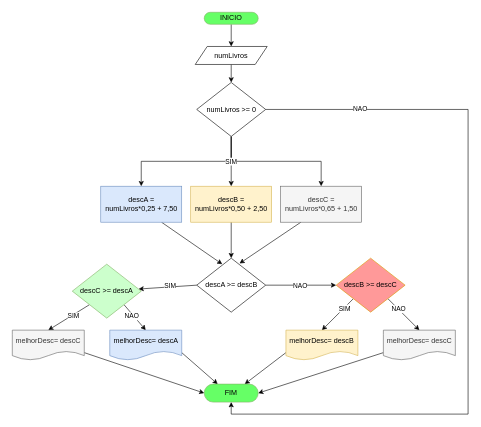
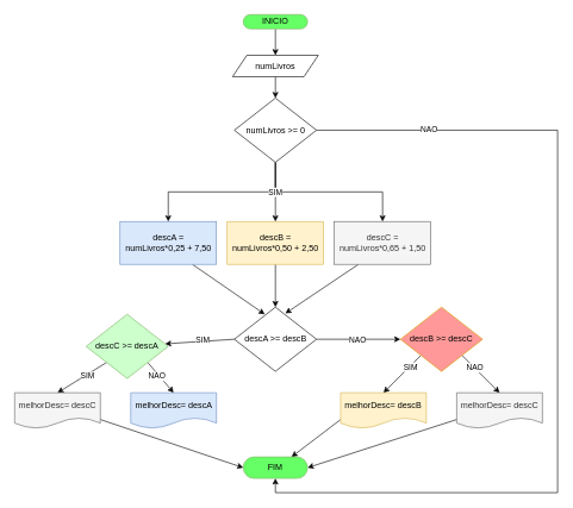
  <mxCell id="0" />
  <mxCell id="1" parent="0" />
  <mxCell id="2" style="edgeStyle=orthogonalEdgeStyle;rounded=0;orthogonalLoop=1;jettySize=auto;html=1;exitX=0.5;exitY=1;exitDx=0;exitDy=0;entryX=0.5;entryY=0;entryDx=0;entryDy=0;" edge="1" parent="1" source="3" target="5"><mxGeometry relative="1" as="geometry" /></mxCell>
  <mxCell id="3" value="INICIO" style="rounded=1;whiteSpace=wrap;html=1;arcSize=50;strokeColor=#82b366;fillColor=#66FF66;" vertex="1" parent="1"><mxGeometry x="340" y="20" width="90" height="20" as="geometry" /></mxCell>
  <mxCell id="4" style="edgeStyle=none;rounded=0;orthogonalLoop=1;jettySize=auto;html=1;exitX=0.5;exitY=1;exitDx=0;exitDy=0;entryX=0.5;entryY=0;entryDx=0;entryDy=0;" edge="1" parent="1" source="5" target="41"><mxGeometry relative="1" as="geometry" /></mxCell>
  <mxCell id="5" value="numLivros" style="shape=parallelogram;perimeter=parallelogramPerimeter;whiteSpace=wrap;html=1;fixedSize=1;" vertex="1" parent="1"><mxGeometry x="325" y="77" width="120" height="30" as="geometry" /></mxCell>
  <mxCell id="6" style="edgeStyle=none;rounded=0;orthogonalLoop=1;jettySize=auto;html=1;exitX=0.5;exitY=1;exitDx=0;exitDy=0;entryX=0.5;entryY=0;entryDx=0;entryDy=0;" edge="1" parent="1" source="7" target="16"><mxGeometry relative="1" as="geometry" /></mxCell>
  <mxCell id="7" value="descB = &lt;br&gt;numLivros*0,50 + 2,50" style="rounded=0;whiteSpace=wrap;html=1;fillColor=#fff2cc;strokeColor=#d6b656;" vertex="1" parent="1"><mxGeometry x="317.5" y="310" width="135" height="60" as="geometry" /></mxCell>
  <mxCell id="8" style="edgeStyle=none;rounded=0;orthogonalLoop=1;jettySize=auto;html=1;exitX=0.75;exitY=1;exitDx=0;exitDy=0;entryX=0.37;entryY=0.111;entryDx=0;entryDy=0;entryPerimeter=0;" edge="1" parent="1" source="9" target="16"><mxGeometry relative="1" as="geometry" /></mxCell>
  <mxCell id="9" value="descA = &lt;br&gt;numLivros*0,25 + 7,50" style="rounded=0;whiteSpace=wrap;html=1;fillColor=#dae8fc;strokeColor=#6c8ebf;" vertex="1" parent="1"><mxGeometry x="167.5" y="310" width="135" height="60" as="geometry" /></mxCell>
  <mxCell id="10" style="edgeStyle=none;rounded=0;orthogonalLoop=1;jettySize=auto;html=1;exitX=0.25;exitY=1;exitDx=0;exitDy=0;entryX=0.621;entryY=0.098;entryDx=0;entryDy=0;entryPerimeter=0;" edge="1" parent="1" source="11" target="16"><mxGeometry relative="1" as="geometry"><Array as="points" /></mxGeometry></mxCell>
  <mxCell id="11" value="descC = &lt;br&gt;numLivros*0,65 + 1,50" style="rounded=0;whiteSpace=wrap;html=1;fillColor=#f5f5f5;strokeColor=#666666;fontColor=#333333;" vertex="1" parent="1"><mxGeometry x="467.5" y="310" width="135" height="60" as="geometry" /></mxCell>
  <mxCell id="12" style="edgeStyle=none;rounded=0;orthogonalLoop=1;jettySize=auto;html=1;exitX=0;exitY=0.5;exitDx=0;exitDy=0;" edge="1" parent="1" source="16" target="21"><mxGeometry relative="1" as="geometry" /></mxCell>
  <mxCell id="13" value="SIM" style="edgeLabel;html=1;align=center;verticalAlign=middle;resizable=0;points=[];" vertex="1" connectable="0" parent="12"><mxGeometry x="-0.411" relative="1" as="geometry"><mxPoint x="-15.83" as="offset" /></mxGeometry></mxCell>
  <mxCell id="14" style="edgeStyle=none;rounded=0;orthogonalLoop=1;jettySize=auto;html=1;exitX=1;exitY=0.5;exitDx=0;exitDy=0;entryX=0;entryY=0.5;entryDx=0;entryDy=0;" edge="1" parent="1" source="16" target="30"><mxGeometry relative="1" as="geometry" /></mxCell>
  <mxCell id="15" value="NAO" style="edgeLabel;html=1;align=center;verticalAlign=middle;resizable=0;points=[];" vertex="1" connectable="0" parent="14"><mxGeometry x="0.433" y="-1" relative="1" as="geometry"><mxPoint x="-26.67" y="-1" as="offset" /></mxGeometry></mxCell>
  <mxCell id="16" value="descA &amp;gt;= descB" style="rhombus;whiteSpace=wrap;html=1;" vertex="1" parent="1"><mxGeometry x="327.5" y="430" width="115" height="90" as="geometry" /></mxCell>
  <mxCell id="17" style="edgeStyle=none;rounded=0;orthogonalLoop=1;jettySize=auto;html=1;exitX=0;exitY=1;exitDx=0;exitDy=0;entryX=0.5;entryY=0;entryDx=0;entryDy=0;" edge="1" parent="1" source="21" target="23"><mxGeometry relative="1" as="geometry" /></mxCell>
  <mxCell id="18" value="SIM" style="edgeLabel;html=1;align=center;verticalAlign=middle;resizable=0;points=[];" vertex="1" connectable="0" parent="17"><mxGeometry x="-0.45" y="-1" relative="1" as="geometry"><mxPoint x="-8.15" y="8.66" as="offset" /></mxGeometry></mxCell>
  <mxCell id="19" style="edgeStyle=none;rounded=0;orthogonalLoop=1;jettySize=auto;html=1;exitX=1;exitY=1;exitDx=0;exitDy=0;entryX=0.5;entryY=0;entryDx=0;entryDy=0;" edge="1" parent="1" source="21" target="25"><mxGeometry relative="1" as="geometry" /></mxCell>
  <mxCell id="20" value="NAO" style="edgeLabel;html=1;align=center;verticalAlign=middle;resizable=0;points=[];" vertex="1" connectable="0" parent="19"><mxGeometry x="-0.327" relative="1" as="geometry"><mxPoint y="4.61" as="offset" /></mxGeometry></mxCell>
  <mxCell id="21" value="descC &amp;gt;= descA" style="rhombus;whiteSpace=wrap;html=1;strokeColor=#82b366;fillColor=#CCFFCC;" vertex="1" parent="1"><mxGeometry x="120" y="440" width="115" height="90" as="geometry" /></mxCell>
  <mxCell id="22" style="edgeStyle=none;rounded=0;orthogonalLoop=1;jettySize=auto;html=1;exitX=1;exitY=0.75;exitDx=0;exitDy=0;entryX=0;entryY=0.5;entryDx=0;entryDy=0;" edge="1" parent="1" source="23" target="35"><mxGeometry relative="1" as="geometry" /></mxCell>
  <mxCell id="23" value="melhorDesc= descC" style="shape=document;whiteSpace=wrap;html=1;boundedLbl=1;fillColor=#f5f5f5;strokeColor=#666666;fontColor=#333333;" vertex="1" parent="1"><mxGeometry x="20" y="550" width="120" height="50" as="geometry" /></mxCell>
- <mxCell id="24" style="edgeStyle=none;rounded=0;orthogonalLoop=1;jettySize=auto;html=1;exitX=1;exitY=0.75;exitDx=0;exitDy=0;entryX=0.25;entryY=0;entryDx=0;entryDy=0;" edge="1" parent="1" source="25" target="35"><mxGeometry relative="1" as="geometry" /></mxCell>
  <mxCell id="25" value="melhorDesc= descA" style="shape=document;whiteSpace=wrap;html=1;boundedLbl=1;fillColor=#dae8fc;strokeColor=#6c8ebf;" vertex="1" parent="1"><mxGeometry x="182.5" y="550" width="120" height="50" as="geometry" /></mxCell>
  <mxCell id="26" style="edgeStyle=none;rounded=0;orthogonalLoop=1;jettySize=auto;html=1;exitX=0;exitY=1;exitDx=0;exitDy=0;entryX=0.5;entryY=0;entryDx=0;entryDy=0;" edge="1" parent="1" source="30" target="32"><mxGeometry relative="1" as="geometry" /></mxCell>
  <mxCell id="27" value="SIM" style="edgeLabel;html=1;align=center;verticalAlign=middle;resizable=0;points=[];" vertex="1" connectable="0" parent="26"><mxGeometry x="-0.414" y="1" relative="1" as="geometry"><mxPoint as="offset" /></mxGeometry></mxCell>
  <mxCell id="28" style="edgeStyle=none;rounded=0;orthogonalLoop=1;jettySize=auto;html=1;exitX=1;exitY=1;exitDx=0;exitDy=0;entryX=0.5;entryY=0;entryDx=0;entryDy=0;" edge="1" parent="1" source="30" target="34"><mxGeometry relative="1" as="geometry" /></mxCell>
  <mxCell id="29" value="NAO" style="edgeLabel;html=1;align=center;verticalAlign=middle;resizable=0;points=[];" vertex="1" connectable="0" parent="28"><mxGeometry x="-0.351" relative="1" as="geometry"><mxPoint as="offset" /></mxGeometry></mxCell>
  <mxCell id="30" value="descB &amp;gt;= descC" style="rhombus;whiteSpace=wrap;html=1;strokeColor=#d79b00;fillColor=#FF9999;" vertex="1" parent="1"><mxGeometry x="560" y="430" width="115" height="90" as="geometry" /></mxCell>
  <mxCell id="31" style="edgeStyle=none;rounded=0;orthogonalLoop=1;jettySize=auto;html=1;exitX=0;exitY=0.75;exitDx=0;exitDy=0;entryX=0.75;entryY=0;entryDx=0;entryDy=0;" edge="1" parent="1" source="32" target="35"><mxGeometry relative="1" as="geometry" /></mxCell>
  <mxCell id="32" value="melhorDesc= descB" style="shape=document;whiteSpace=wrap;html=1;boundedLbl=1;fillColor=#fff2cc;strokeColor=#d6b656;" vertex="1" parent="1"><mxGeometry x="476.25" y="550" width="120" height="50" as="geometry" /></mxCell>
  <mxCell id="33" style="edgeStyle=none;rounded=0;orthogonalLoop=1;jettySize=auto;html=1;exitX=0;exitY=0.75;exitDx=0;exitDy=0;entryX=1;entryY=0.5;entryDx=0;entryDy=0;" edge="1" parent="1" source="34" target="35"><mxGeometry relative="1" as="geometry" /></mxCell>
  <mxCell id="34" value="melhorDesc= descC" style="shape=document;whiteSpace=wrap;html=1;boundedLbl=1;fillColor=#f5f5f5;strokeColor=#666666;fontColor=#333333;" vertex="1" parent="1"><mxGeometry x="638.75" y="550" width="120" height="50" as="geometry" /></mxCell>
  <mxCell id="35" value="FIM" style="rounded=1;whiteSpace=wrap;html=1;arcSize=50;strokeColor=#82b366;fillColor=#66FF66;" vertex="1" parent="1"><mxGeometry x="340" y="640" width="90" height="30" as="geometry" /></mxCell>
  <mxCell id="36" style="edgeStyle=orthogonalEdgeStyle;rounded=0;orthogonalLoop=1;jettySize=auto;html=1;exitX=0.5;exitY=1;exitDx=0;exitDy=0;entryX=0.5;entryY=0;entryDx=0;entryDy=0;" edge="1" parent="1" source="41" target="9"><mxGeometry relative="1" as="geometry" /></mxCell>
  <mxCell id="37" style="edgeStyle=orthogonalEdgeStyle;rounded=0;orthogonalLoop=1;jettySize=auto;html=1;exitX=0.5;exitY=1;exitDx=0;exitDy=0;" edge="1" parent="1" source="41" target="11"><mxGeometry relative="1" as="geometry" /></mxCell>
  <mxCell id="38" value="SIM" style="edgeStyle=orthogonalEdgeStyle;rounded=0;orthogonalLoop=1;jettySize=auto;html=1;exitX=0.5;exitY=1;exitDx=0;exitDy=0;" edge="1" parent="1" source="41" target="7"><mxGeometry relative="1" as="geometry" /></mxCell>
  <mxCell id="39" style="edgeStyle=orthogonalEdgeStyle;rounded=0;orthogonalLoop=1;jettySize=auto;html=1;exitX=1;exitY=0.5;exitDx=0;exitDy=0;entryX=0.5;entryY=1;entryDx=0;entryDy=0;" edge="1" parent="1" source="41" target="35"><mxGeometry relative="1" as="geometry"><Array as="points"><mxPoint x="780" y="182" /><mxPoint x="780" y="690" /><mxPoint x="385" y="690" /></Array></mxGeometry></mxCell>
  <mxCell id="40" value="NAO" style="edgeLabel;html=1;align=center;verticalAlign=middle;resizable=0;points=[];" vertex="1" connectable="0" parent="39"><mxGeometry x="-0.752" y="2" relative="1" as="geometry"><mxPoint x="1" as="offset" /></mxGeometry></mxCell>
  <mxCell id="41" value="numLivros &amp;gt;= 0" style="rhombus;whiteSpace=wrap;html=1;" vertex="1" parent="1"><mxGeometry x="327.5" y="137" width="115" height="90" as="geometry" /></mxCell>
